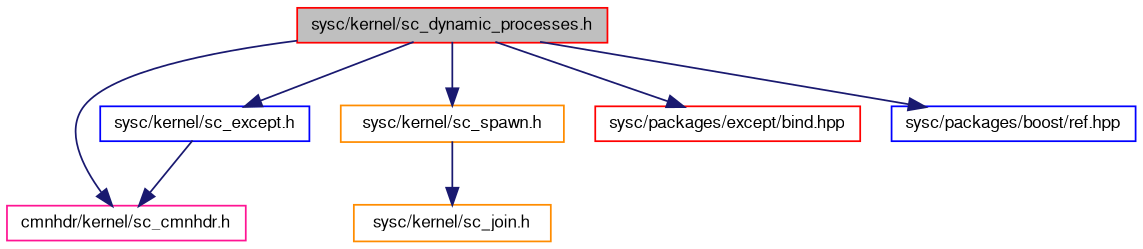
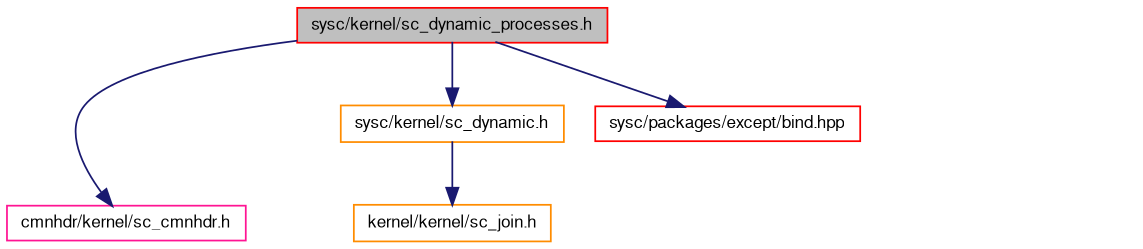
  digraph {
    node [color=red fillcolor=white fontname=FreeSans fontsize=10 shape=record style=filled]
    edge [color=midnightblue fontname=FreeSans fontsize=10 labelfontname=FreeSans labelfontsize=10 style=solid]
    n1 [fillcolor=grey75 fontcolor=black height=0.2 label="sysc/kernel/sc_dynamic_processes.h" width=0.4]
    n2 [color=deeppink height=0.2 label="cmnhdr/kernel/sc_cmnhdr.h" width=0.4]
-   n3 [color=blue height=0.2 label="sysc/kernel/sc_except.h" width=0.4]
-   n4 [color=darkorange height=0.2 label="sysc/kernel/sc_spawn.h" width=0.4]
+   n4 [color=darkorange height=0.2 label="sysc/kernel/sc_dynamic.h" width=0.4]
    n5 [height=0.2 label="sysc/packages/except/bind.hpp" width=0.4]
-   n6 [color=blue height=0.2 label="sysc/packages/boost/ref.hpp" width=0.4]
-   n7 [color=darkorange height=0.2 label="sysc/kernel/sc_join.h" width=0.4]
+   n7 [color=darkorange height=0.2 label="kernel/kernel/sc_join.h" width=0.4]
    n1 -> n2
-   n1 -> n3
    n1 -> n4
    n1 -> n5
-   n1 -> n6
-   n3 -> n2
    n4 -> n7
  }
